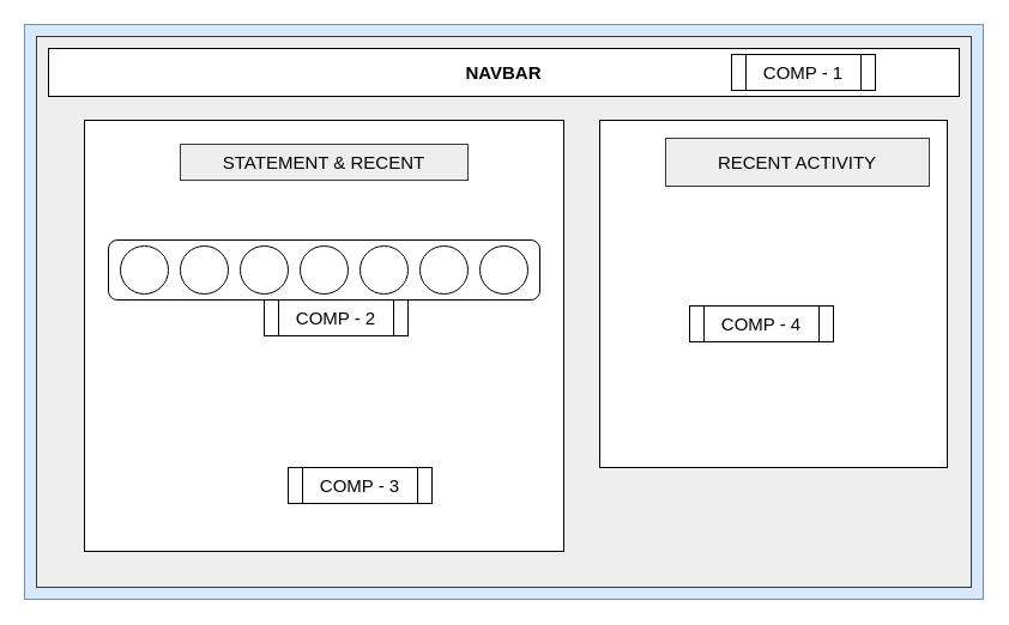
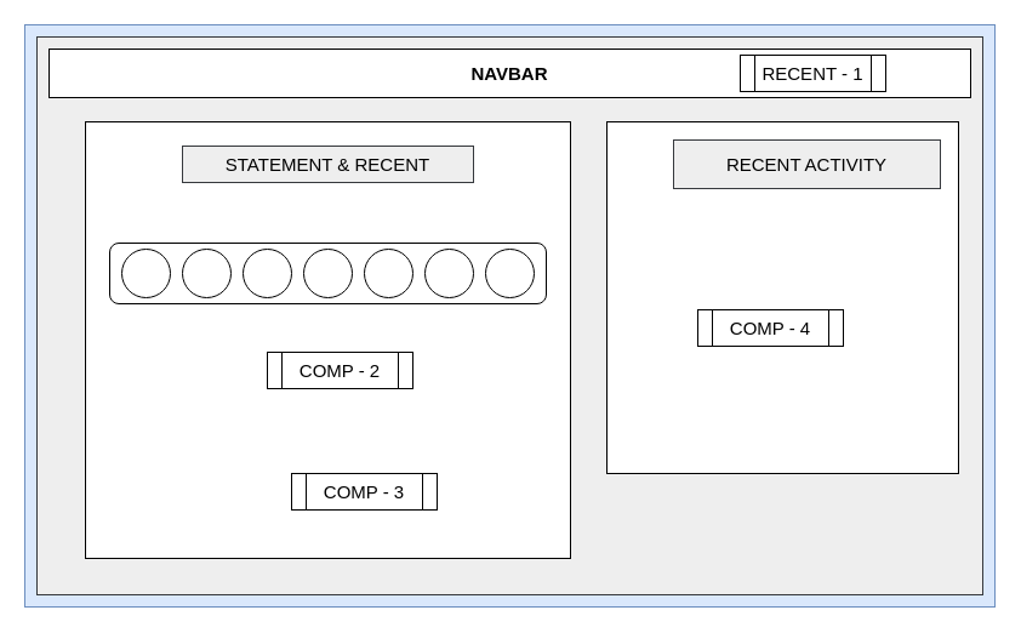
  <mxCell id="0" />
  <mxCell id="1" parent="0" />
  <mxCell id="2" value="" style="rounded=0;whiteSpace=wrap;html=1;fillColor=#dae8fc;strokeColor=#6c8ebf;" vertex="1" parent="1"><mxGeometry x="20" y="20" width="800" height="480" as="geometry" /></mxCell>
  <mxCell id="3" value="" style="rounded=0;whiteSpace=wrap;html=1;fillColor=#eeeeee;strokeColor=#36393d;" vertex="1" parent="1"><mxGeometry x="30" y="30" width="780" height="460" as="geometry" /></mxCell>
  <mxCell id="4" value="" style="rounded=0;whiteSpace=wrap;html=1;" vertex="1" parent="1"><mxGeometry x="40" y="40" width="760" height="40" as="geometry" /></mxCell>
  <mxCell id="5" value="NAVBAR" style="text;html=1;strokeColor=none;fillColor=none;align=center;verticalAlign=middle;whiteSpace=wrap;rounded=0;fontStyle=1;fontSize=15;" vertex="1" parent="1"><mxGeometry x="50" y="50" width="740" height="20" as="geometry" /></mxCell>
  <mxCell id="6" value="" style="whiteSpace=wrap;html=1;aspect=fixed;fontSize=15;" vertex="1" parent="1"><mxGeometry x="500" y="100" width="290" height="290" as="geometry" /></mxCell>
  <mxCell id="7" value="RECENT ACTIVITY" style="text;html=1;align=center;verticalAlign=middle;whiteSpace=wrap;rounded=0;fontSize=15;fillColor=#eeeeee;strokeColor=#36393d;" vertex="1" parent="1"><mxGeometry x="555" y="115" width="220" height="40" as="geometry" /></mxCell>
  <mxCell id="8" value="" style="rounded=0;whiteSpace=wrap;html=1;fontSize=15;" vertex="1" parent="1"><mxGeometry x="70" y="100" width="400" height="360" as="geometry" /></mxCell>
  <mxCell id="9" value="STATEMENT &amp;amp; RECENT" style="text;html=1;strokeColor=#36393d;fillColor=#eeeeee;align=center;verticalAlign=middle;whiteSpace=wrap;rounded=0;fontSize=15;" vertex="1" parent="1"><mxGeometry x="150" y="120" width="240" height="30" as="geometry" /></mxCell>
  <mxCell id="10" value="" style="rounded=1;whiteSpace=wrap;html=1;fontSize=15;" vertex="1" parent="1"><mxGeometry x="90" y="200" width="360" height="50" as="geometry" /></mxCell>
  <mxCell id="11" value="" style="ellipse;whiteSpace=wrap;html=1;aspect=fixed;fontSize=15;" vertex="1" parent="1"><mxGeometry x="100" y="205" width="40" height="40" as="geometry" /></mxCell>
  <mxCell id="12" value="" style="ellipse;whiteSpace=wrap;html=1;aspect=fixed;fontSize=15;" vertex="1" parent="1"><mxGeometry x="150" y="205" width="40" height="40" as="geometry" /></mxCell>
  <mxCell id="13" value="" style="ellipse;whiteSpace=wrap;html=1;aspect=fixed;fontSize=15;" vertex="1" parent="1"><mxGeometry x="200" y="205" width="40" height="40" as="geometry" /></mxCell>
  <mxCell id="14" value="" style="ellipse;whiteSpace=wrap;html=1;aspect=fixed;fontSize=15;" vertex="1" parent="1"><mxGeometry x="250" y="205" width="40" height="40" as="geometry" /></mxCell>
  <mxCell id="15" value="" style="ellipse;whiteSpace=wrap;html=1;aspect=fixed;fontSize=15;" vertex="1" parent="1"><mxGeometry x="300" y="205" width="40" height="40" as="geometry" /></mxCell>
  <mxCell id="16" value="" style="ellipse;whiteSpace=wrap;html=1;aspect=fixed;fontSize=15;" vertex="1" parent="1"><mxGeometry x="350" y="205" width="40" height="40" as="geometry" /></mxCell>
  <mxCell id="17" value="" style="ellipse;whiteSpace=wrap;html=1;aspect=fixed;fontSize=15;" vertex="1" parent="1"><mxGeometry x="400" y="205" width="40" height="40" as="geometry" /></mxCell>
- <mxCell id="18" value="COMP - 1" style="shape=process;whiteSpace=wrap;html=1;backgroundOutline=1;fontSize=15;" vertex="1" parent="1"><mxGeometry x="610" y="45" width="120" height="30" as="geometry" /></mxCell>
- <mxCell id="19" value="COMP - 2" style="shape=process;whiteSpace=wrap;html=1;backgroundOutline=1;fontSize=15;" vertex="1" parent="1"><mxGeometry x="220" y="250" width="120" height="30" as="geometry" /></mxCell>
+ <mxCell id="18" value="RECENT - 1" style="shape=process;whiteSpace=wrap;html=1;backgroundOutline=1;fontSize=15;" vertex="1" parent="1"><mxGeometry x="610" y="45" width="120" height="30" as="geometry" /></mxCell>
+ <mxCell id="19" value="COMP - 2" style="shape=process;whiteSpace=wrap;html=1;backgroundOutline=1;fontSize=15;" vertex="1" parent="1"><mxGeometry x="220" y="290" width="120" height="30" as="geometry" /></mxCell>
  <mxCell id="20" value="COMP - 3" style="shape=process;whiteSpace=wrap;html=1;backgroundOutline=1;fontSize=15;" vertex="1" parent="1"><mxGeometry x="240" y="390" width="120" height="30" as="geometry" /></mxCell>
  <mxCell id="21" value="COMP - 4" style="shape=process;whiteSpace=wrap;html=1;backgroundOutline=1;fontSize=15;" vertex="1" parent="1"><mxGeometry x="575" y="255" width="120" height="30" as="geometry" /></mxCell>
